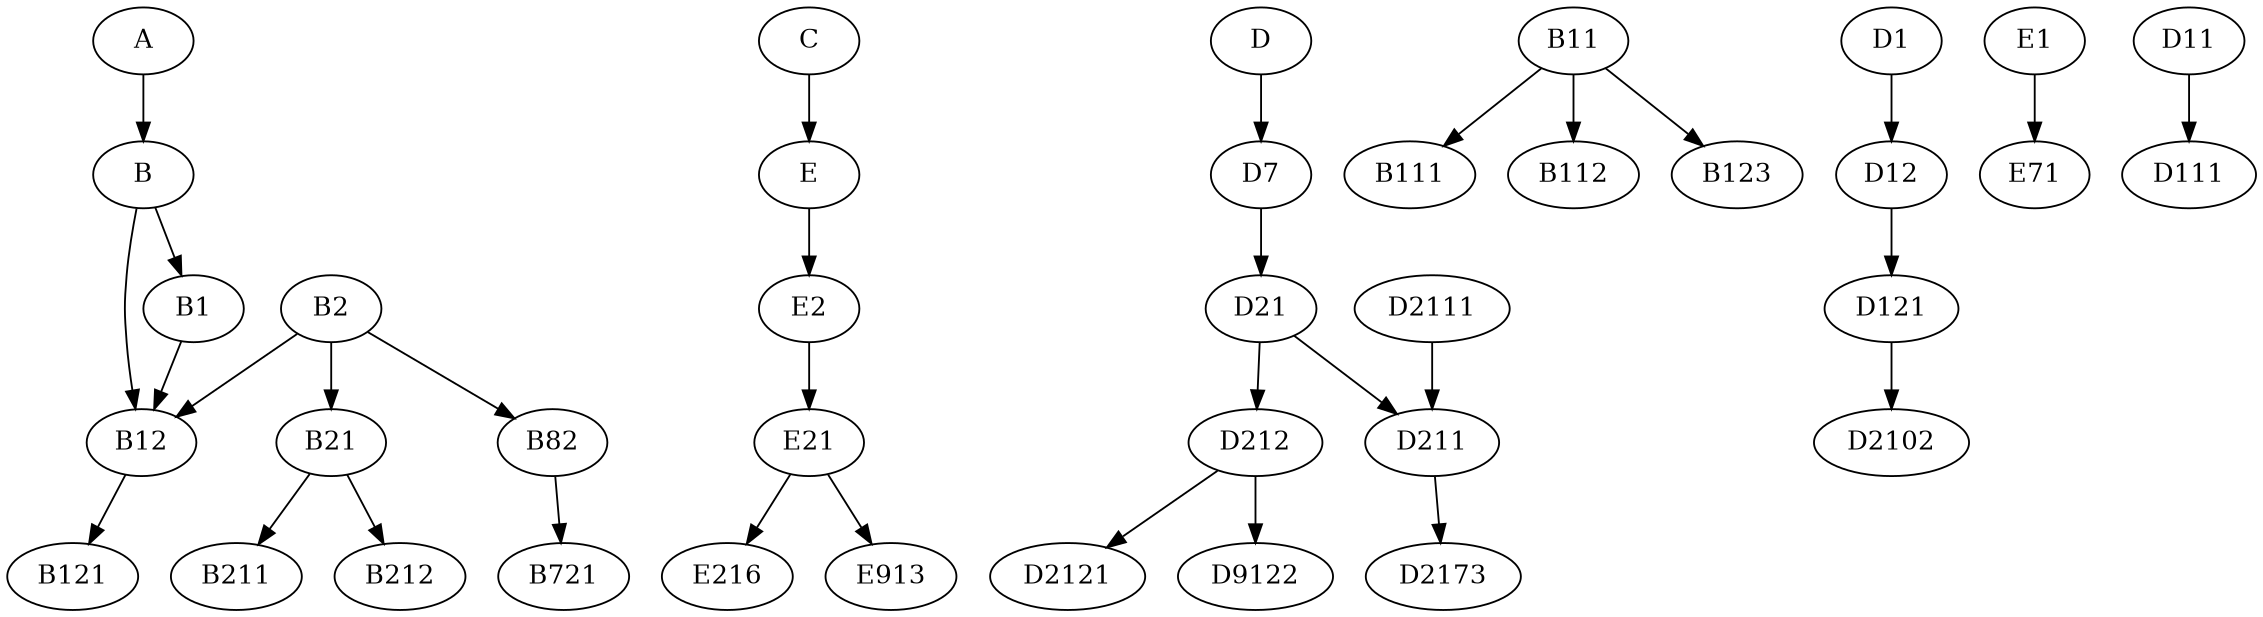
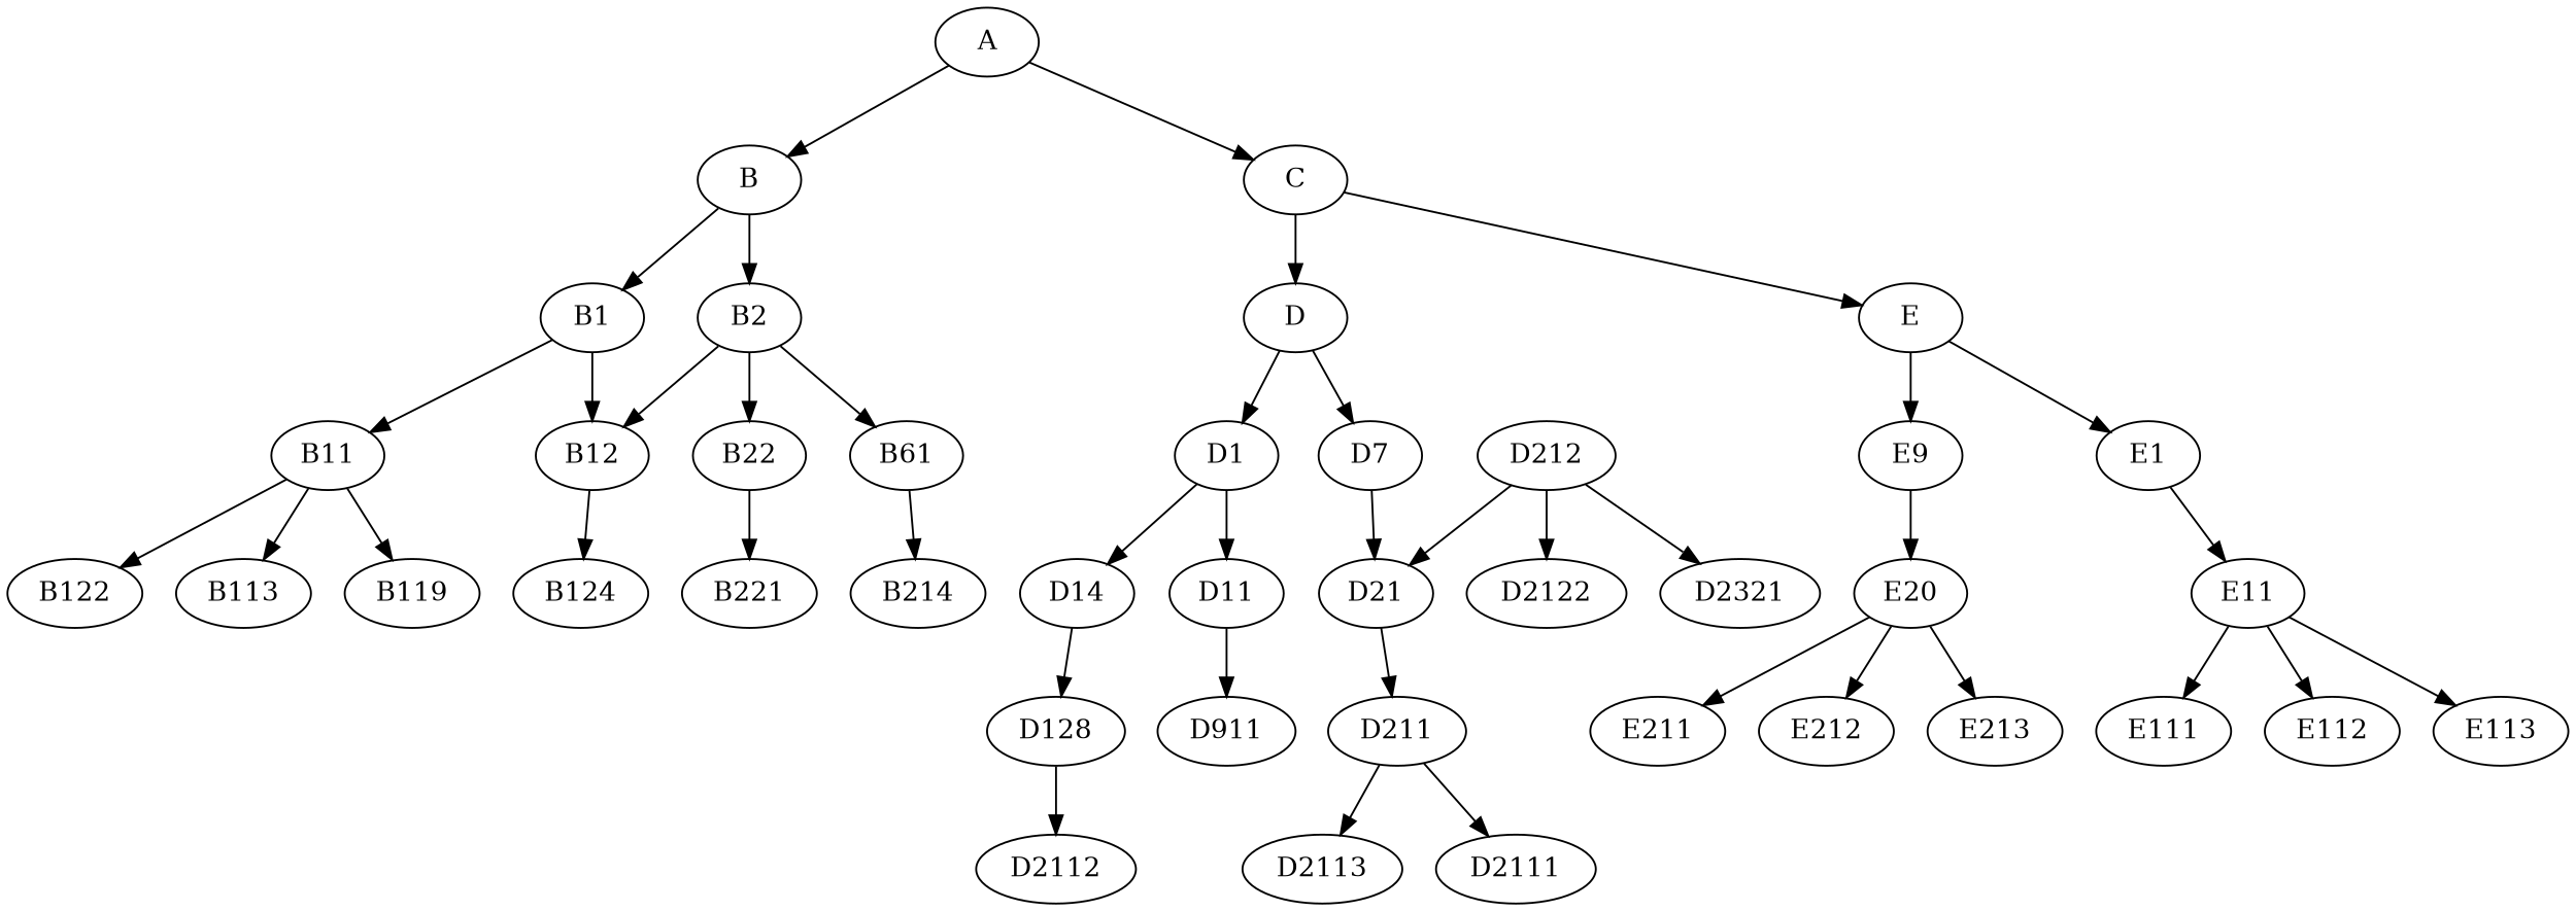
  digraph {
    fontname="DejaVu Serif"
    ordering=in
    node [fontname="DejaVu Serif"]
    edge [fontname="DejaVu Serif"]
    A [texlbl="AI-Based PDE Solvers"]
    B [texlbl=Continuous]
    C [texlbl=Discrete]
    B1 [texlbl="Physics-Informed"]
    B2 [texlbl="Neural Operators"]
    D [texlbl="ML-Based"]
    E [texlbl="Algorithm Design"]
    B11 [texlbl=PINN]
    B12 [texlbl=PINO]
-   B21 [texlbl=FNO]
-   B22 [texlbl=DeepONet label=B82]
+   B21 [texlbl=FNO label=B61]
+   B22 [texlbl=DeepONet]
    D1 [texlbl=Standalone]
    n13 [label=D7 texlbl=Hybrid]
    E1 [texlbl="Top-Down"]
-   E2 [texlbl="Bottom-Up"]
-   B111 [texlbl="[63]"]
-   B112 [texlbl="[64]"]
-   B113 [texlbl="[98]" label=B123]
-   B121 [texlbl="[77]"]
-   B211 [texlbl="[45]"]
-   B212 [texlbl="[76]"]
-   B221 [texlbl="[82]" label=B721]
+   E2 [texlbl="Bottom-Up" label=E9]
+   B111 [texlbl="[63]" label=B119]
+   B112 [texlbl="[64]" label=B122]
+   B113 [texlbl="[98]"]
+   B121 [texlbl="[77]" label=B124]
+   B212 [texlbl="[76]" label=B214]
+   B221 [texlbl="[82]"]
    D11 [texlbl=CNN]
-   D12 [texlbl=GNN]
+   D12 [texlbl=GNN label=D14]
    D21 [texlbl="MG-Based"]
-   E11 [texlbl=Combinatorial label=E71]
-   E21 [texlbl="Grammar-Based"]
-   D111 [texlbl="[124]"]
-   D121 [texlbl="[93]"]
+   E11 [texlbl=Combinatorial]
+   E21 [texlbl="Grammar-Based" label=E20]
+   D111 [texlbl="[124]" label=D911]
+   D121 [texlbl="[93]" label=D128]
    D211 [texlbl=Prolongation]
    D212 [texlbl=Smoothing]
-   D2112 [texlbl="[62]" label=D2102]
+   D2112 [texlbl="[62]"]
    D2111 [texlbl="[44]"]
-   D2113 [texlbl="[84]" label=D2173]
-   D2121 [texlbl="[32]"]
-   D2122 [texlbl="[57]" label=D9122]
-   E211 [texlbl="[111]" label=E216]
-   E213 [texlbl="[113]" label=E913]
+   D2113 [texlbl="[84]"]
+   D2121 [texlbl="[32]" label=D2321]
+   D2122 [texlbl="[57]"]
+   E111 [texlbl="[14]"]
+   E112 [texlbl="[92]"]
+   E113 [texlbl="[122]"]
+   E211 [texlbl="[111]"]
+   E212 [texlbl="[112]"]
+   E213 [texlbl="[113]"]
    A -> B
+   A -> C
    B -> B1
-   B -> B12
+   B -> B2
+   C -> D
    C -> E
+   B1 -> B11
    B1 -> B12
    B2 -> B12
    B2 -> B21
    B2 -> B22
+   D -> D1
    D -> n13
+   E -> E1
    E -> E2
    B11 -> B111
    B11 -> B112
    B11 -> B113
    B12 -> B121
-   B21 -> B211
    B21 -> B212
    B22 -> B221
+   D1 -> D11
    D1 -> D12
    n13 -> D21
    E1 -> E11
    E2 -> E21
    D11 -> D111
    D12 -> D121
    D21 -> D211
-   D21 -> D212
+   D212 -> D21
+   E11 -> E111
+   E11 -> E112
+   E11 -> E113
    E21 -> E211
+   E21 -> E212
    E21 -> E213
    D121 -> D2112
-   D2111 -> D211
+   D211 -> D2111
    D211 -> D2113
    D212 -> D2121
    D212 -> D2122
  }
